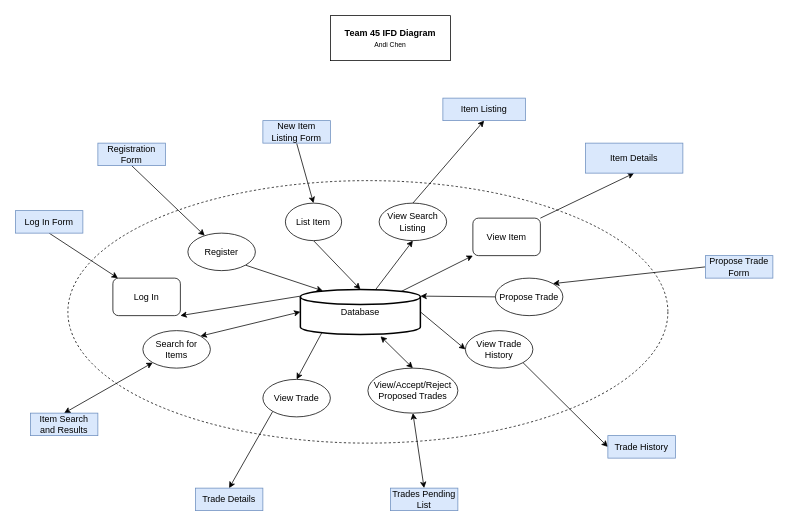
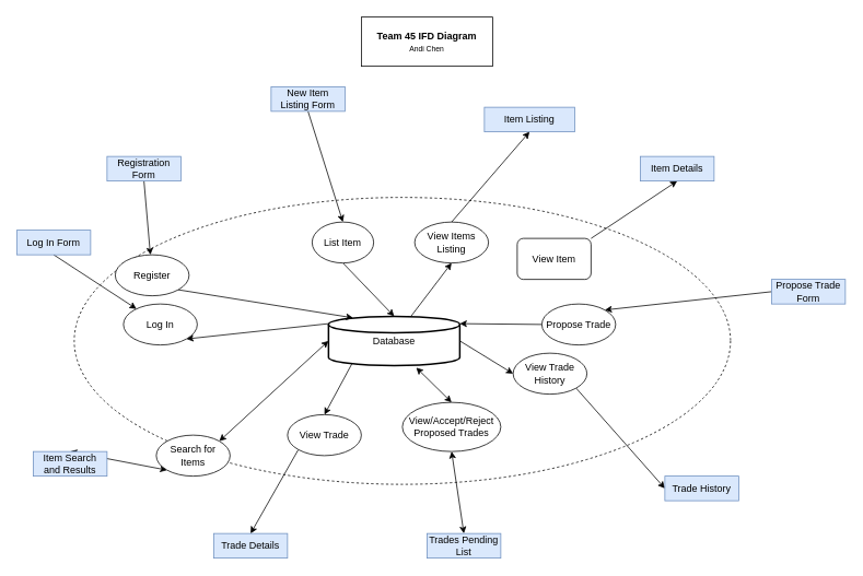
  <mxCell id="0" />
  <mxCell id="1" parent="0" />
  <mxCell id="2" value="" style="ellipse;whiteSpace=wrap;html=1;dashed=1;fillColor=none;" parent="1" vertex="1"><mxGeometry x="90" y="240" width="800" height="350" as="geometry" /></mxCell>
  <mxCell id="3" style="edgeStyle=none;rounded=0;orthogonalLoop=1;jettySize=auto;html=1;exitX=0;exitY=0.15;exitDx=0;exitDy=0;exitPerimeter=0;entryX=1;entryY=1;entryDx=0;entryDy=0;" parent="1" source="10" target="15" edge="1"><mxGeometry relative="1" as="geometry" /></mxCell>
  <mxCell id="4" style="edgeStyle=none;rounded=0;orthogonalLoop=1;jettySize=auto;html=1;exitX=0.623;exitY=0.019;exitDx=0;exitDy=0;exitPerimeter=0;entryX=0.5;entryY=1;entryDx=0;entryDy=0;" parent="1" source="10" target="28" edge="1"><mxGeometry relative="1" as="geometry" /></mxCell>
  <mxCell id="5" style="edgeStyle=none;rounded=0;orthogonalLoop=1;jettySize=auto;html=1;exitX=1;exitY=0.5;exitDx=0;exitDy=0;exitPerimeter=0;entryX=0;entryY=0.5;entryDx=0;entryDy=0;" parent="1" source="10" target="32" edge="1"><mxGeometry relative="1" as="geometry" /></mxCell>
  <mxCell id="6" style="edgeStyle=none;rounded=0;orthogonalLoop=1;jettySize=auto;html=1;exitX=0.668;exitY=1.043;exitDx=0;exitDy=0;exitPerimeter=0;entryX=0.5;entryY=0;entryDx=0;entryDy=0;startArrow=classic;startFill=1;" parent="1" source="10" target="19" edge="1"><mxGeometry relative="1" as="geometry" /></mxCell>
- <mxCell id="7" style="edgeStyle=none;rounded=0;orthogonalLoop=1;jettySize=auto;html=1;exitX=0.813;exitY=0.083;exitDx=0;exitDy=0;exitPerimeter=0;entryX=0;entryY=1;entryDx=0;entryDy=0;" parent="1" source="10" target="38" edge="1"><mxGeometry relative="1" as="geometry" /></mxCell>
  <mxCell id="8" style="edgeStyle=none;rounded=0;orthogonalLoop=1;jettySize=auto;html=1;exitX=0;exitY=0.5;exitDx=0;exitDy=0;exitPerimeter=0;entryX=1;entryY=0;entryDx=0;entryDy=0;startArrow=classic;startFill=1;" parent="1" source="10" target="21" edge="1"><mxGeometry relative="1" as="geometry" /></mxCell>
  <mxCell id="9" style="edgeStyle=none;rounded=0;orthogonalLoop=1;jettySize=auto;html=1;exitX=0.188;exitY=0.917;exitDx=0;exitDy=0;exitPerimeter=0;entryX=0.5;entryY=0;entryDx=0;entryDy=0;startArrow=none;startFill=0;" parent="1" source="10" target="42" edge="1"><mxGeometry relative="1" as="geometry" /></mxCell>
  <mxCell id="10" value="Database" style="strokeWidth=2;html=1;shape=mxgraph.flowchart.database;whiteSpace=wrap;" parent="1" vertex="1"><mxGeometry x="400" y="385" width="160" height="60" as="geometry" /></mxCell>
  <mxCell id="11" style="edgeStyle=none;rounded=0;orthogonalLoop=1;jettySize=auto;html=1;exitX=0;exitY=0.5;exitDx=0;exitDy=0;entryX=1;entryY=0.15;entryDx=0;entryDy=0;entryPerimeter=0;" parent="1" source="12" target="10" edge="1"><mxGeometry relative="1" as="geometry" /></mxCell>
  <mxCell id="12" value="Propose Trade" style="ellipse;whiteSpace=wrap;html=1;" parent="1" vertex="1"><mxGeometry x="660" y="370" width="90" height="50" as="geometry" /></mxCell>
  <mxCell id="13" style="edgeStyle=none;rounded=0;orthogonalLoop=1;jettySize=auto;html=1;exitX=0.5;exitY=1;exitDx=0;exitDy=0;entryX=0.5;entryY=0;entryDx=0;entryDy=0;entryPerimeter=0;" parent="1" source="14" target="10" edge="1"><mxGeometry relative="1" as="geometry" /></mxCell>
  <mxCell id="14" value="List Item" style="ellipse;whiteSpace=wrap;html=1;" parent="1" vertex="1"><mxGeometry x="380" y="270" width="75" height="50" as="geometry" /></mxCell>
- <mxCell id="15" value="Log In" style="whiteSpace=wrap;html=1;rounded=1;" parent="1" vertex="1"><mxGeometry x="150" y="370" width="90" height="50" as="geometry" /></mxCell>
+ <mxCell id="15" value="Log In" style="ellipse;whiteSpace=wrap;html=1;" parent="1" vertex="1"><mxGeometry x="150" y="370" width="90" height="50" as="geometry" /></mxCell>
  <mxCell id="16" style="edgeStyle=none;rounded=0;orthogonalLoop=1;jettySize=auto;html=1;exitX=1;exitY=1;exitDx=0;exitDy=0;entryX=0.187;entryY=0.032;entryDx=0;entryDy=0;entryPerimeter=0;" parent="1" source="17" target="10" edge="1"><mxGeometry relative="1" as="geometry" /></mxCell>
- <mxCell id="17" value="Register" style="ellipse;whiteSpace=wrap;html=1;" parent="1" vertex="1"><mxGeometry x="250" y="310" width="90" height="50" as="geometry" /></mxCell>
+ <mxCell id="17" value="Register" style="ellipse;whiteSpace=wrap;html=1;" parent="1" vertex="1"><mxGeometry x="140" y="310" width="90" height="50" as="geometry" /></mxCell>
  <mxCell id="18" style="edgeStyle=none;rounded=0;orthogonalLoop=1;jettySize=auto;html=1;exitX=0.5;exitY=1;exitDx=0;exitDy=0;entryX=0.5;entryY=0;entryDx=0;entryDy=0;startArrow=classic;startFill=1;" parent="1" source="19" target="30" edge="1"><mxGeometry relative="1" as="geometry" /></mxCell>
  <mxCell id="19" value="View/Accept/Reject Proposed Trades" style="ellipse;whiteSpace=wrap;html=1;" parent="1" vertex="1"><mxGeometry x="490" y="490" width="120" height="60" as="geometry" /></mxCell>
  <mxCell id="20" style="edgeStyle=none;rounded=0;orthogonalLoop=1;jettySize=auto;html=1;exitX=0;exitY=1;exitDx=0;exitDy=0;entryX=0.5;entryY=0;entryDx=0;entryDy=0;startArrow=classic;startFill=1;" parent="1" source="21" target="29" edge="1"><mxGeometry relative="1" as="geometry" /></mxCell>
- <mxCell id="21" value="Search for Items" style="ellipse;whiteSpace=wrap;html=1;" parent="1" vertex="1"><mxGeometry x="190" y="440" width="90" height="50" as="geometry" /></mxCell>
+ <mxCell id="21" value="Search for Items" style="ellipse;whiteSpace=wrap;html=1;" parent="1" vertex="1"><mxGeometry x="190" y="530" width="90" height="50" as="geometry" /></mxCell>
  <mxCell id="22" style="rounded=0;orthogonalLoop=1;jettySize=auto;html=1;exitX=0.5;exitY=1;exitDx=0;exitDy=0;" parent="1" source="23" target="15" edge="1"><mxGeometry relative="1" as="geometry" /></mxCell>
  <mxCell id="23" value="Log In Form" style="rounded=0;whiteSpace=wrap;html=1;fillColor=#dae8fc;strokeColor=#6c8ebf;" parent="1" vertex="1"><mxGeometry x="20" y="280" width="90" height="30" as="geometry" /></mxCell>
  <mxCell id="24" style="edgeStyle=none;rounded=0;orthogonalLoop=1;jettySize=auto;html=1;exitX=0.5;exitY=1;exitDx=0;exitDy=0;" parent="1" source="25" target="17" edge="1"><mxGeometry relative="1" as="geometry" /></mxCell>
  <mxCell id="25" value="Registration Form" style="rounded=0;whiteSpace=wrap;html=1;fillColor=#dae8fc;strokeColor=#6c8ebf;" parent="1" vertex="1"><mxGeometry x="130" y="190" width="90" height="30" as="geometry" /></mxCell>
  <mxCell id="26" value="Item Listing" style="rounded=0;whiteSpace=wrap;html=1;fillColor=#dae8fc;strokeColor=#6c8ebf;" parent="1" vertex="1"><mxGeometry x="590" y="130" width="110" height="30" as="geometry" /></mxCell>
  <mxCell id="27" style="edgeStyle=none;rounded=0;orthogonalLoop=1;jettySize=auto;html=1;exitX=0.5;exitY=0;exitDx=0;exitDy=0;entryX=0.5;entryY=1;entryDx=0;entryDy=0;" parent="1" source="28" target="26" edge="1"><mxGeometry relative="1" as="geometry" /></mxCell>
- <mxCell id="28" value="View Search Listing" style="ellipse;whiteSpace=wrap;html=1;" parent="1" vertex="1"><mxGeometry x="505" y="270" width="90" height="50" as="geometry" /></mxCell>
+ <mxCell id="28" value="View Items Listing" style="ellipse;whiteSpace=wrap;html=1;" parent="1" vertex="1"><mxGeometry x="505" y="270" width="90" height="50" as="geometry" /></mxCell>
  <mxCell id="29" value="Item Search and Results" style="rounded=0;whiteSpace=wrap;html=1;fillColor=#dae8fc;strokeColor=#6c8ebf;" parent="1" vertex="1"><mxGeometry x="40" y="550" width="90" height="30" as="geometry" /></mxCell>
  <mxCell id="30" value="Trades Pending List" style="rounded=0;whiteSpace=wrap;html=1;fillColor=#dae8fc;strokeColor=#6c8ebf;" parent="1" vertex="1"><mxGeometry x="520" y="650" width="90" height="30" as="geometry" /></mxCell>
  <mxCell id="31" style="edgeStyle=none;rounded=0;orthogonalLoop=1;jettySize=auto;html=1;exitX=1;exitY=1;exitDx=0;exitDy=0;entryX=0;entryY=0.5;entryDx=0;entryDy=0;" parent="1" source="32" target="40" edge="1"><mxGeometry relative="1" as="geometry" /></mxCell>
- <mxCell id="32" value="View Trade History" style="ellipse;whiteSpace=wrap;html=1;" parent="1" vertex="1"><mxGeometry x="620" y="440" width="90" height="50" as="geometry" /></mxCell>
+ <mxCell id="32" value="View Trade History" style="ellipse;whiteSpace=wrap;html=1;" parent="1" vertex="1"><mxGeometry x="625" y="430" width="90" height="50" as="geometry" /></mxCell>
  <mxCell id="33" style="edgeStyle=none;rounded=0;orthogonalLoop=1;jettySize=auto;html=1;exitX=0.5;exitY=1;exitDx=0;exitDy=0;entryX=0.5;entryY=0;entryDx=0;entryDy=0;" parent="1" source="34" target="14" edge="1"><mxGeometry relative="1" as="geometry" /></mxCell>
- <mxCell id="34" value="New Item Listing Form" style="rounded=0;whiteSpace=wrap;html=1;fillColor=#dae8fc;strokeColor=#6c8ebf;" parent="1" vertex="1"><mxGeometry x="350" y="160" width="90" height="30" as="geometry" /></mxCell>
+ <mxCell id="34" value="New Item Listing Form" style="rounded=0;whiteSpace=wrap;html=1;fillColor=#dae8fc;strokeColor=#6c8ebf;" parent="1" vertex="1"><mxGeometry x="330" y="105" width="90" height="30" as="geometry" /></mxCell>
  <mxCell id="35" style="edgeStyle=none;rounded=0;orthogonalLoop=1;jettySize=auto;html=1;exitX=0;exitY=0.5;exitDx=0;exitDy=0;entryX=1;entryY=0;entryDx=0;entryDy=0;" parent="1" source="36" target="12" edge="1"><mxGeometry relative="1" as="geometry" /></mxCell>
  <mxCell id="36" value="Propose Trade Form" style="rounded=0;whiteSpace=wrap;html=1;fillColor=#dae8fc;strokeColor=#6c8ebf;" parent="1" vertex="1"><mxGeometry x="940" y="340" width="90" height="30" as="geometry" /></mxCell>
  <mxCell id="37" style="edgeStyle=none;rounded=0;orthogonalLoop=1;jettySize=auto;html=1;exitX=1;exitY=0;exitDx=0;exitDy=0;entryX=0.5;entryY=1;entryDx=0;entryDy=0;" parent="1" source="38" target="39" edge="1"><mxGeometry relative="1" as="geometry" /></mxCell>
  <mxCell id="38" value="View Item" style="whiteSpace=wrap;html=1;rounded=1;" parent="1" vertex="1"><mxGeometry x="630" y="290" width="90" height="50" as="geometry" /></mxCell>
- <mxCell id="39" value="Item Details" style="rounded=0;whiteSpace=wrap;html=1;fillColor=#dae8fc;strokeColor=#6c8ebf;" parent="1" vertex="1"><mxGeometry x="780" y="190" width="130" height="40" as="geometry" /></mxCell>
+ <mxCell id="39" value="Item Details" style="rounded=0;whiteSpace=wrap;html=1;fillColor=#dae8fc;strokeColor=#6c8ebf;" parent="1" vertex="1"><mxGeometry x="780" y="190" width="90" height="30" as="geometry" /></mxCell>
  <mxCell id="40" value="Trade History" style="rounded=0;whiteSpace=wrap;html=1;fillColor=#dae8fc;strokeColor=#6c8ebf;" parent="1" vertex="1"><mxGeometry x="810" y="580" width="90" height="30" as="geometry" /></mxCell>
  <mxCell id="41" style="edgeStyle=none;rounded=0;orthogonalLoop=1;jettySize=auto;html=1;exitX=0;exitY=1;exitDx=0;exitDy=0;entryX=0.5;entryY=0;entryDx=0;entryDy=0;startArrow=none;startFill=0;" parent="1" source="42" target="43" edge="1"><mxGeometry relative="1" as="geometry" /></mxCell>
  <mxCell id="42" value="View Trade" style="ellipse;whiteSpace=wrap;html=1;" parent="1" vertex="1"><mxGeometry x="350" y="505" width="90" height="50" as="geometry" /></mxCell>
  <mxCell id="43" value="Trade Details" style="rounded=0;whiteSpace=wrap;html=1;fillColor=#dae8fc;strokeColor=#6c8ebf;" parent="1" vertex="1"><mxGeometry x="260" y="650" width="90" height="30" as="geometry" /></mxCell>
  <mxCell id="44" value="&lt;b&gt;Team 45 IFD Diagram&lt;/b&gt;&lt;br&gt;&lt;font style=&quot;font-size: 9px;&quot;&gt;Andi Chen&lt;/font&gt;" style="rounded=0;whiteSpace=wrap;html=1;shadow=0;" parent="1" vertex="1"><mxGeometry x="440" y="20" width="160" height="60" as="geometry" /></mxCell>
